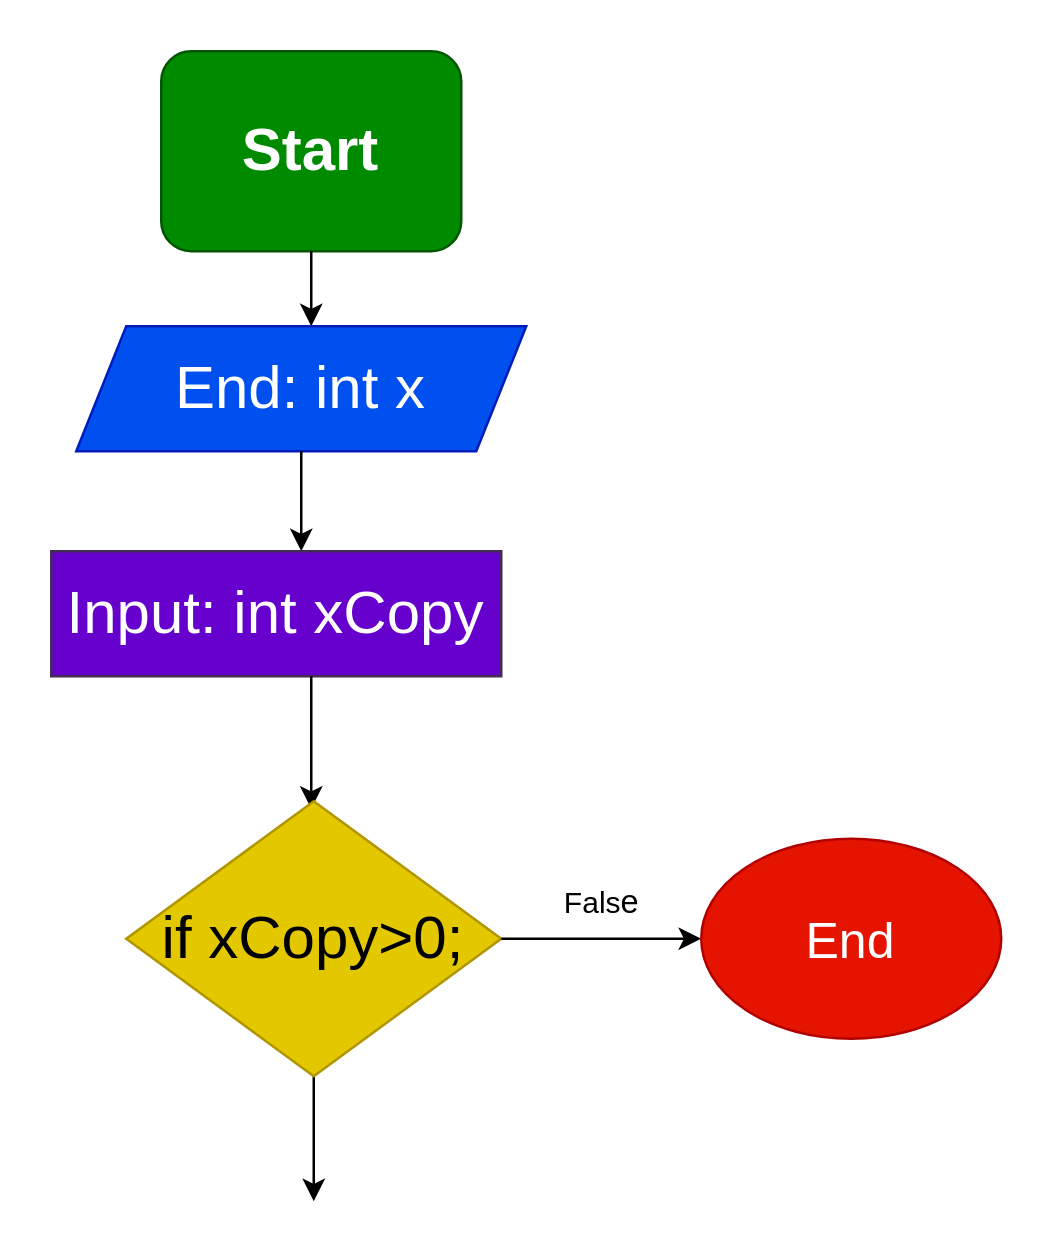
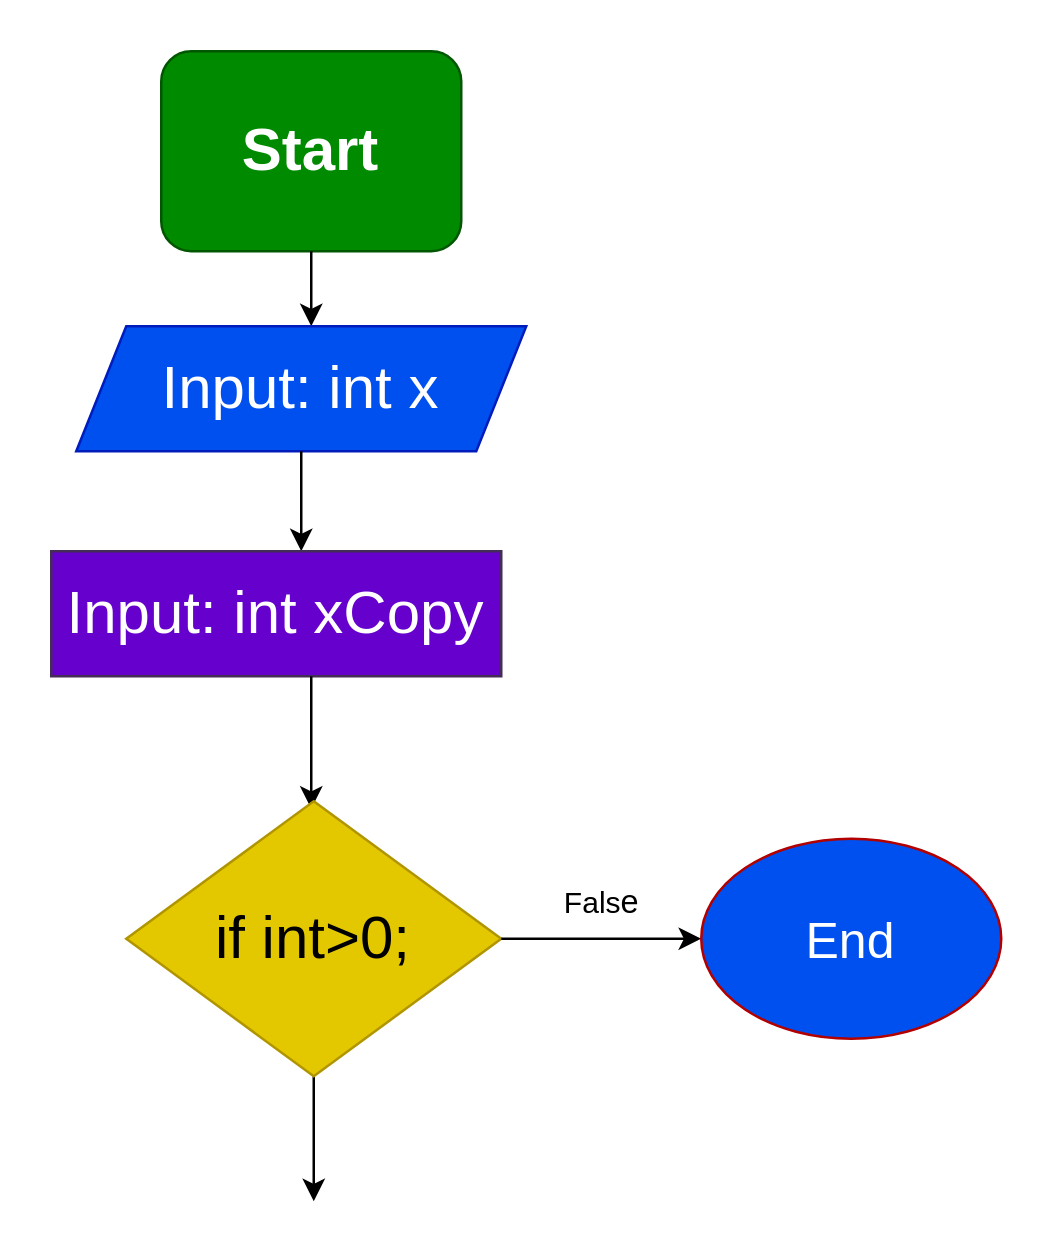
  <mxCell id="0" />
  <mxCell id="1" parent="0" />
  <mxCell id="2" value="&lt;h1&gt;Start&lt;/h1&gt;" style="whiteSpace=wrap;html=1;fillColor=#008a00;fontColor=#ffffff;strokeColor=#005700;rounded=1;" vertex="1" parent="1"><mxGeometry x="64" y="20" width="120" height="80" as="geometry" /></mxCell>
  <mxCell id="3" value="" style="endArrow=classic;html=1;rounded=0;exitX=0.5;exitY=1;exitDx=0;exitDy=0;" edge="1" parent="1" source="2"><mxGeometry width="50" height="50" relative="1" as="geometry"><mxPoint x="100" y="280" as="sourcePoint" /><mxPoint x="124" y="130" as="targetPoint" /><Array as="points"><mxPoint x="124" y="100" /></Array></mxGeometry></mxCell>
- <mxCell id="4" value="&lt;font style=&quot;font-size: 24px;&quot;&gt;End: int x&lt;/font&gt;" style="shape=parallelogram;perimeter=parallelogramPerimeter;whiteSpace=wrap;html=1;fixedSize=1;fillColor=#0050ef;fontColor=#ffffff;strokeColor=#001DBC;" vertex="1" parent="1"><mxGeometry x="30" y="130" width="180" height="50" as="geometry" /></mxCell>
+ <mxCell id="4" value="&lt;font style=&quot;font-size: 24px;&quot;&gt;Input: int x&lt;/font&gt;" style="shape=parallelogram;perimeter=parallelogramPerimeter;whiteSpace=wrap;html=1;fixedSize=1;fillColor=#0050ef;fontColor=#ffffff;strokeColor=#001DBC;" vertex="1" parent="1"><mxGeometry x="30" y="130" width="180" height="50" as="geometry" /></mxCell>
  <mxCell id="5" value="" style="endArrow=classic;html=1;rounded=0;exitX=0.5;exitY=1;exitDx=0;exitDy=0;" edge="1" parent="1" source="4"><mxGeometry width="50" height="50" relative="1" as="geometry"><mxPoint x="100" y="270" as="sourcePoint" /><mxPoint x="120" y="220" as="targetPoint" /></mxGeometry></mxCell>
  <mxCell id="6" value="&lt;font style=&quot;font-size: 24px;&quot;&gt;Input: int xCopy&lt;/font&gt;" style="rounded=0;whiteSpace=wrap;html=1;fillColor=#6600CC;fontColor=#ffffff;strokeColor=#432D57;" vertex="1" parent="1"><mxGeometry x="20" y="220" width="180" height="50" as="geometry" /></mxCell>
  <mxCell id="7" value="" style="endArrow=classic;html=1;rounded=0;" edge="1" parent="1"><mxGeometry width="50" height="50" relative="1" as="geometry"><mxPoint x="124" y="280" as="sourcePoint" /><mxPoint x="124" y="323" as="targetPoint" /><Array as="points"><mxPoint x="124" y="270" /></Array></mxGeometry></mxCell>
  <mxCell id="8" style="edgeStyle=orthogonalEdgeStyle;rounded=0;orthogonalLoop=1;jettySize=auto;html=1;exitX=0.5;exitY=1;exitDx=0;exitDy=0;" edge="1" parent="1" source="9"><mxGeometry relative="1" as="geometry"><mxPoint x="125" y="480" as="targetPoint" /></mxGeometry></mxCell>
- <mxCell id="9" value="&lt;font style=&quot;font-size: 24px;&quot;&gt;if xCopy&amp;gt;0;&lt;/font&gt;" style="rhombus;whiteSpace=wrap;html=1;fillColor=#e3c800;fontColor=#000000;strokeColor=#B09500;" vertex="1" parent="1"><mxGeometry x="50" y="320" width="150" height="110" as="geometry" /></mxCell>
+ <mxCell id="9" value="&lt;font style=&quot;font-size: 24px;&quot;&gt;if int&amp;gt;0;&lt;/font&gt;" style="rhombus;whiteSpace=wrap;html=1;fillColor=#e3c800;fontColor=#000000;strokeColor=#B09500;" vertex="1" parent="1"><mxGeometry x="50" y="320" width="150" height="110" as="geometry" /></mxCell>
  <mxCell id="10" value="&lt;font style=&quot;font-size: 12px;&quot;&gt;Fals&lt;/font&gt;&lt;font style=&quot;font-size: 13px;&quot;&gt;e&lt;/font&gt;" style="edgeStyle=none;orthogonalLoop=1;jettySize=auto;html=1;rounded=0;exitX=1;exitY=0.5;exitDx=0;exitDy=0;" edge="1" parent="1" source="9"><mxGeometry y="15" width="100" relative="1" as="geometry"><mxPoint x="220" y="370" as="sourcePoint" /><mxPoint x="280" y="375" as="targetPoint" /><Array as="points" /><mxPoint as="offset" /></mxGeometry></mxCell>
- <mxCell id="11" value="&lt;font style=&quot;font-size: 20px;&quot;&gt;End&lt;/font&gt;" style="ellipse;whiteSpace=wrap;html=1;fillColor=#e51400;fontColor=#ffffff;strokeColor=#B20000;" vertex="1" parent="1"><mxGeometry x="280" y="335" width="120" height="80" as="geometry" /></mxCell>
+ <mxCell id="11" value="&lt;font style=&quot;font-size: 20px;&quot;&gt;End&lt;/font&gt;" style="ellipse;whiteSpace=wrap;html=1;fillColor=#0050ef;fontColor=#ffffff;strokeColor=#B20000;" vertex="1" parent="1"><mxGeometry x="280" y="335" width="120" height="80" as="geometry" /></mxCell>
